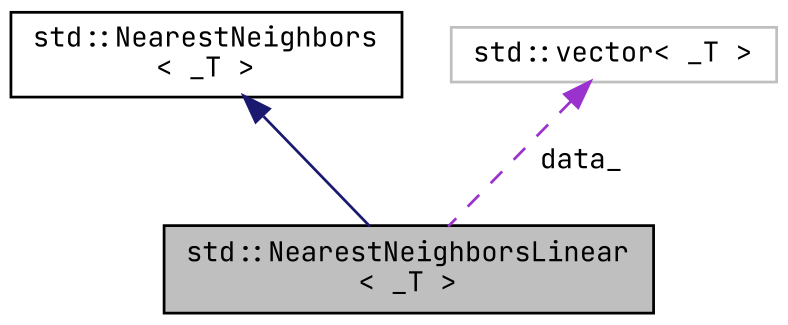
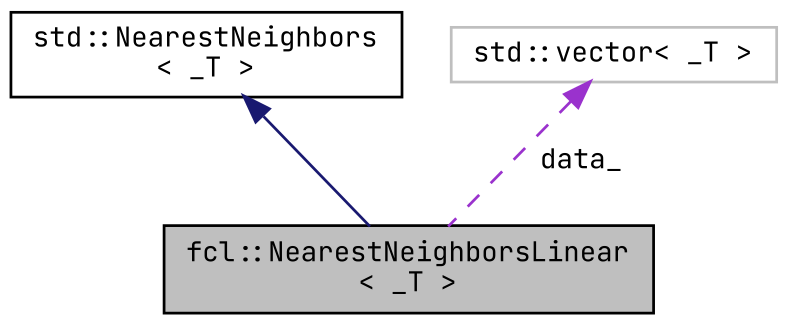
  digraph {
    fontname="JetBrains Mono"
    node [color=black fillcolor=white fontname="JetBrains Mono" fontsize=10 shape=record style=filled]
    edge [dir=back fontname="JetBrains Mono" fontsize=10 labelfontname=FreeSans labelfontsize=10]
-   n1 [fillcolor=grey75 fontcolor=black height=0.2 label="std::NearestNeighborsLinear\l\< _T \>" width=0.4]
+   n1 [fillcolor=grey75 fontcolor=black height=0.2 label="fcl::NearestNeighborsLinear\l\< _T \>" width=0.4]
    n2 [height=0.2 label="std::NearestNeighbors\l\< _T \>" width=0.4]
    n3 [color=grey75 height=0.2 label="std::vector\< _T \>" width=0.4]
    n2 -> n1 [color=midnightblue style=solid]
    n3 -> n1 [color=darkorchid3 label=" data_" style=dashed]
  }
